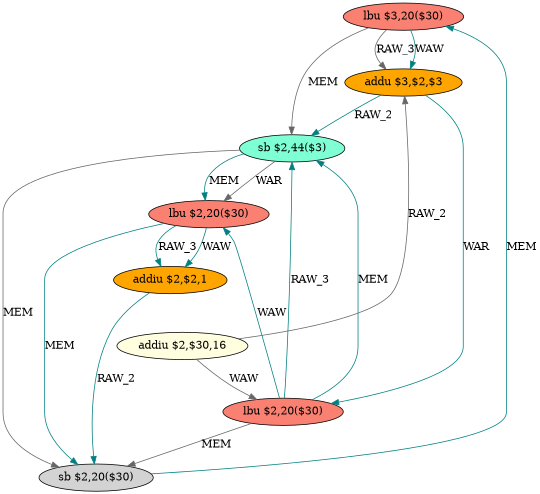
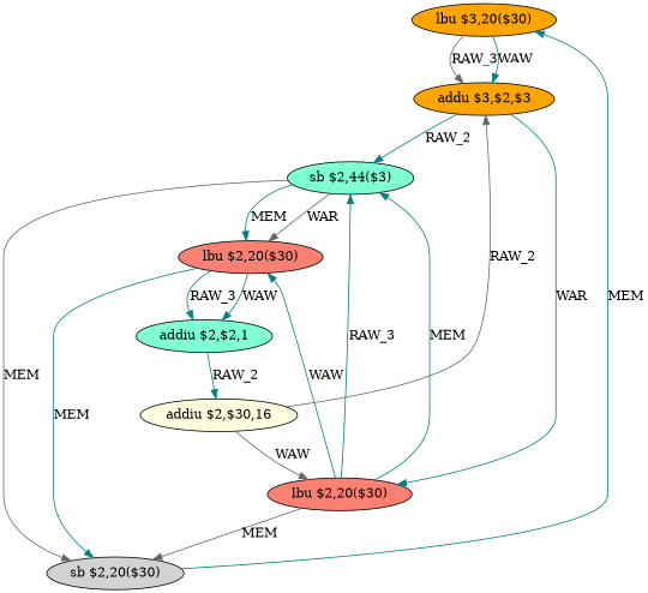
  digraph {
    node [fillcolor=orange shape=ellipse style=filled]
    edge [color=teal]
-   n1 [fillcolor=salmon label="lbu $3,20($30)"]
+   n1 [label="lbu $3,20($30)"]
    n2 [label="addu $3,$2,$3"]
    n3 [fillcolor=aquamarine label="sb $2,44($3)"]
    n4 [fillcolor=salmon label="lbu $2,20($30)"]
    n5 [fillcolor=lightgrey label="sb $2,20($30)"]
    n6 [fillcolor=salmon label="lbu $2,20($30)"]
-   n7 [label="addiu $2,$2,1"]
+   n7 [fillcolor=aquamarine label="addiu $2,$2,1"]
    n8 [fillcolor=lightyellow label="addiu $2,$30,16"]
    n1 -> n2 [color=gray40 label=RAW_3]
    n1 -> n2 [label=WAW]
-   n1 -> n3 [color=gray40 label=MEM]
    n2 -> n3 [label=RAW_2]
    n2 -> n4 [label=WAR]
    n3 -> n5 [color=gray40 label=MEM]
    n3 -> n6 [color=gray40 label=WAR]
    n3 -> n6 [label=MEM]
    n4 -> n3 [label=RAW_3]
    n4 -> n3 [label=MEM]
    n4 -> n5 [color=gray40 label=MEM]
    n4 -> n6 [label=WAW]
    n5 -> n1 [label=MEM]
    n6 -> n5 [label=MEM]
    n6 -> n7 [label=RAW_3]
    n6 -> n7 [label=WAW]
-   n7 -> n5 [label=RAW_2]
+   n7 -> n8 [label=RAW_2]
    n8 -> n2 [color=gray40 label=RAW_2]
    n8 -> n4 [color=gray40 label=WAW]
  }
